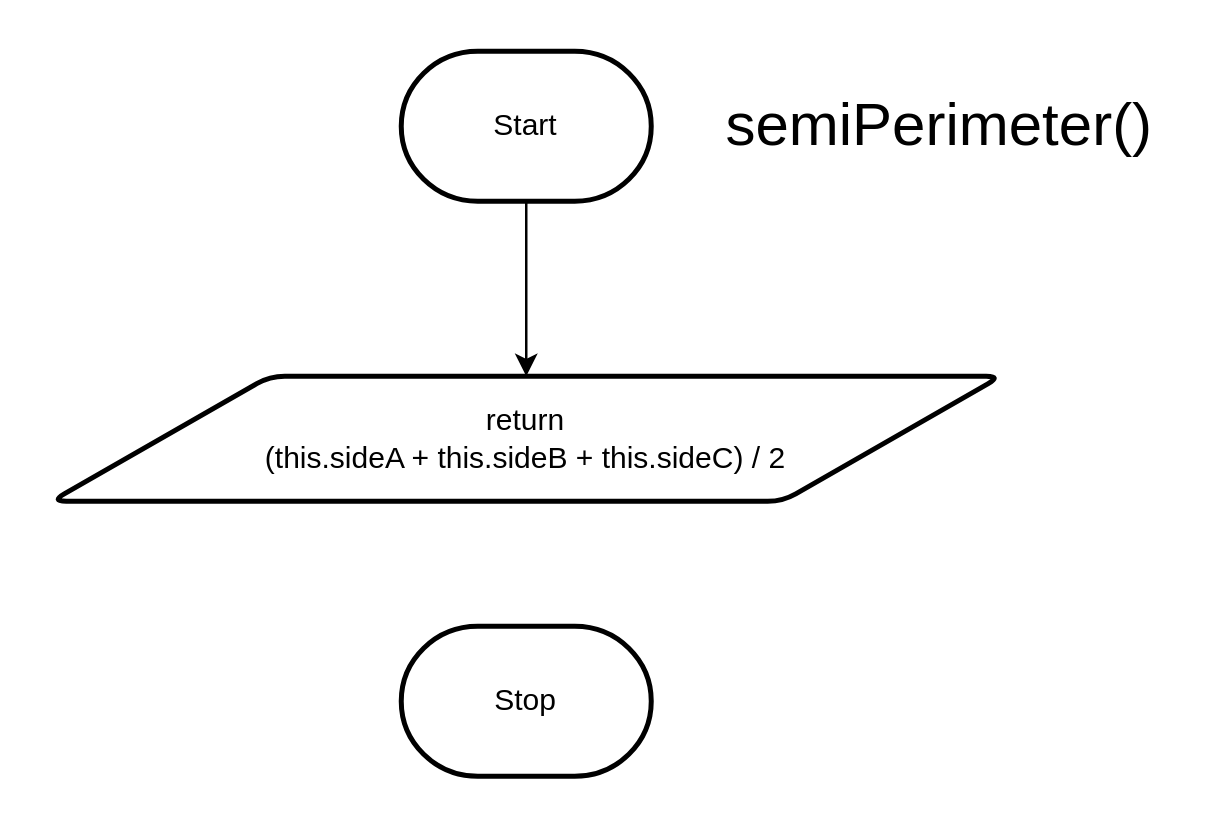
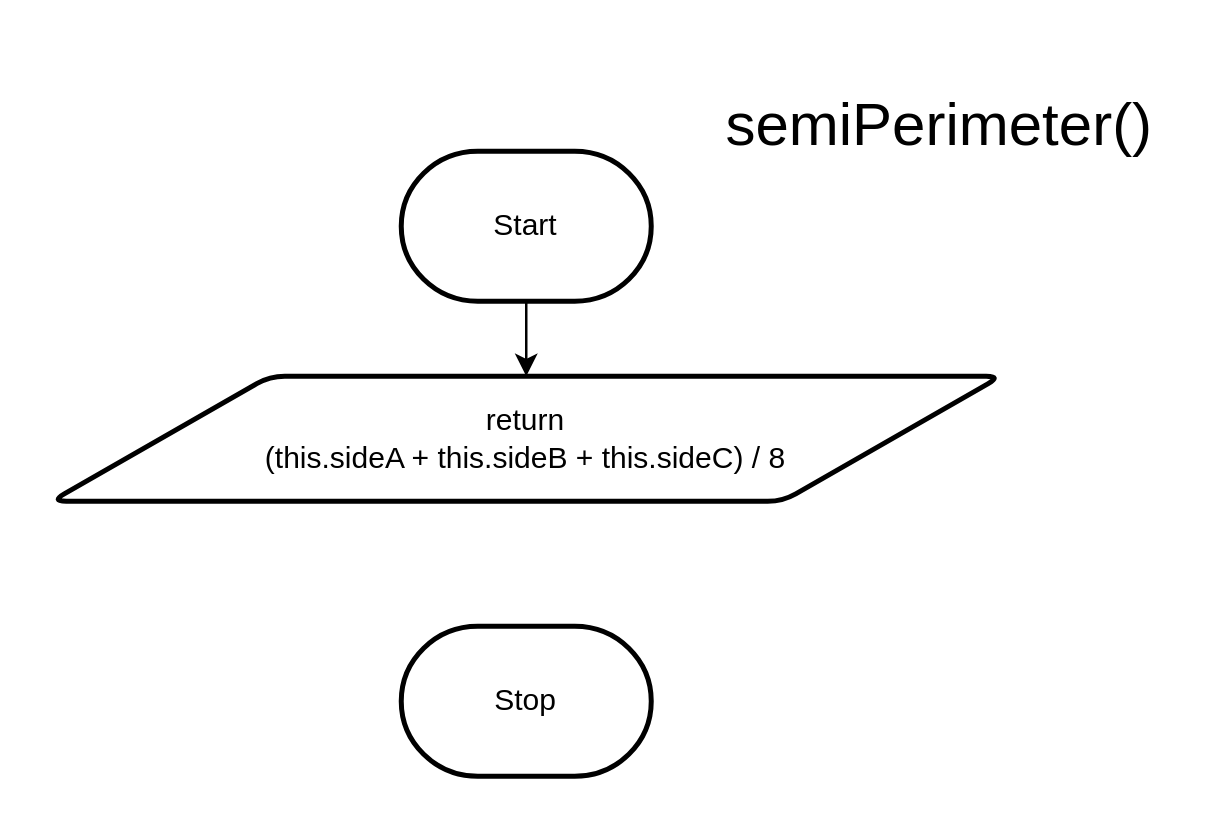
  <mxCell id="0" />
  <mxCell id="1" parent="0" />
  <mxCell id="2" style="edgeStyle=none;html=1;entryX=0.5;entryY=0;entryDx=0;entryDy=0;" parent="1" source="3" target="5" edge="1"><mxGeometry relative="1" as="geometry" /></mxCell>
- <mxCell id="3" value="Start" style="strokeWidth=2;html=1;shape=mxgraph.flowchart.terminator;whiteSpace=wrap;" parent="1" vertex="1"><mxGeometry x="160" y="20" width="100" height="60" as="geometry" /></mxCell>
+ <mxCell id="3" value="Start" style="strokeWidth=2;html=1;shape=mxgraph.flowchart.terminator;whiteSpace=wrap;" parent="1" vertex="1"><mxGeometry x="160" y="60" width="100" height="60" as="geometry" /></mxCell>
  <mxCell id="4" value="Stop" style="strokeWidth=2;html=1;shape=mxgraph.flowchart.terminator;whiteSpace=wrap;" parent="1" vertex="1"><mxGeometry x="160" y="250" width="100" height="60" as="geometry" /></mxCell>
- <mxCell id="5" value="return&lt;br&gt;&lt;div&gt;(this.sideA + this.sideB + this.sideC) / 2&lt;br&gt;&lt;/div&gt;" style="shape=parallelogram;html=1;strokeWidth=2;perimeter=parallelogramPerimeter;whiteSpace=wrap;rounded=1;arcSize=12;size=0.23;" parent="1" vertex="1"><mxGeometry x="20" y="150" width="380" height="50" as="geometry" /></mxCell>
+ <mxCell id="5" value="return&lt;br&gt;&lt;div&gt;(this.sideA + this.sideB + this.sideC) / 8&lt;br&gt;&lt;/div&gt;" style="shape=parallelogram;html=1;strokeWidth=2;perimeter=parallelogramPerimeter;whiteSpace=wrap;rounded=1;arcSize=12;size=0.23;" parent="1" vertex="1"><mxGeometry x="20" y="150" width="380" height="50" as="geometry" /></mxCell>
  <mxCell id="6" value="&lt;font style=&quot;font-size: 24px;&quot;&gt;semiPerimeter()&lt;/font&gt;" style="text;html=1;align=center;verticalAlign=middle;resizable=0;points=[];autosize=1;strokeColor=none;fillColor=none;" parent="1" vertex="1"><mxGeometry x="280" y="30" width="190" height="40" as="geometry" /></mxCell>
